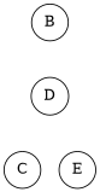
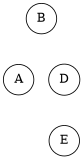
  graph {
    node [shape=circle]
    edge [style=invisible]
    B
+   A
    D
-   C
    E
+   B -- A
    B -- D
-   D -- C
    D -- E
  }
